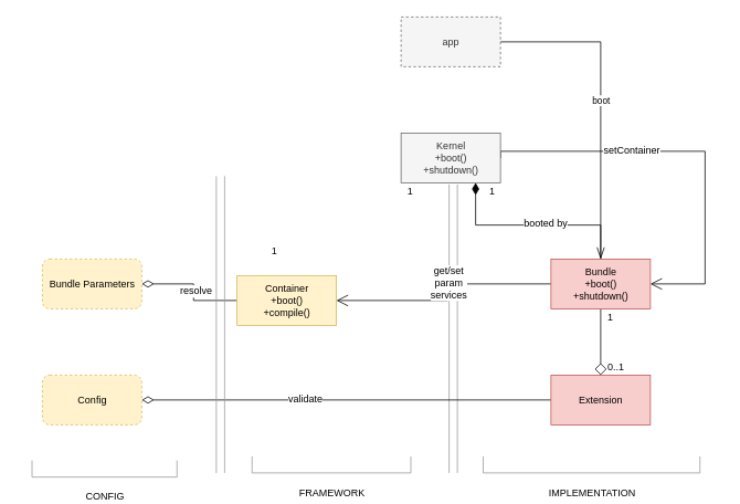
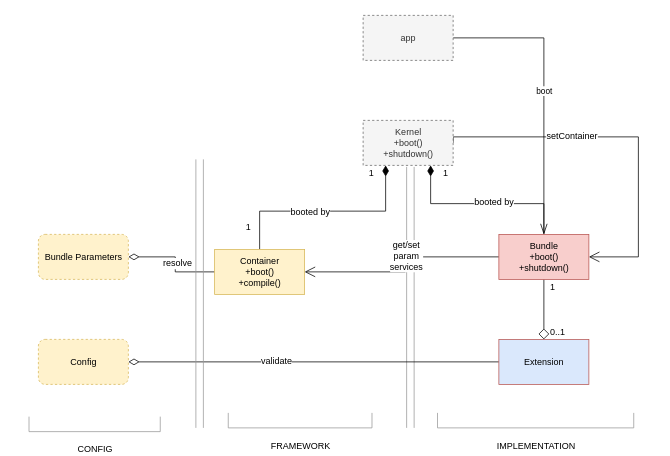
  <mxCell id="0" />
  <mxCell id="1" parent="0" />
  <mxCell id="2" value="" style="group" vertex="1" connectable="0" parent="1"><mxGeometry x="531.5" y="222" width="25" height="348" as="geometry" /></mxCell>
  <mxCell id="3" value="" style="verticalLabelPosition=bottom;shadow=0;dashed=0;align=center;html=1;verticalAlign=top;strokeWidth=1;shape=mxgraph.mockup.markup.line;strokeColor=#999999;direction=north;rounded=1;glass=0;comic=0;" vertex="1" parent="2"><mxGeometry width="20" height="348" as="geometry" /></mxCell>
  <mxCell id="4" value="" style="verticalLabelPosition=bottom;shadow=0;dashed=0;align=center;html=1;verticalAlign=top;strokeWidth=1;shape=mxgraph.mockup.markup.line;strokeColor=#999999;direction=north;rounded=1;glass=0;comic=0;" vertex="1" parent="2"><mxGeometry x="15" width="10" height="348" as="geometry" /></mxCell>
  <mxCell id="5" style="edgeStyle=orthogonalEdgeStyle;rounded=0;orthogonalLoop=1;jettySize=auto;html=1;exitX=1;exitY=0.5;exitDx=0;exitDy=0;entryX=1;entryY=0.5;entryDx=0;entryDy=0;endArrow=open;endFill=0;endSize=12;strokeWidth=1;" edge="1" parent="1" source="7" target="20"><mxGeometry relative="1" as="geometry"><Array as="points"><mxPoint x="850.5" y="182" /><mxPoint x="850.5" y="342" /></Array></mxGeometry></mxCell>
  <mxCell id="6" value="setContainer" style="text;html=1;resizable=0;points=[];align=center;verticalAlign=middle;labelBackgroundColor=#ffffff;" vertex="1" connectable="0" parent="5"><mxGeometry x="-0.309" y="2" relative="1" as="geometry"><mxPoint as="offset" /></mxGeometry></mxCell>
- <mxCell id="7" value="Kernel&lt;br&gt;+boot()&lt;br&gt;+shutdown()" style="rounded=0;whiteSpace=wrap;html=1;fillColor=#f5f5f5;strokeColor=#666666;fontColor=#333333;" vertex="1" parent="1"><mxGeometry x="483.5" y="160" width="120" height="60" as="geometry" /></mxCell>
+ <mxCell id="7" value="Kernel&lt;br&gt;+boot()&lt;br&gt;+shutdown()" style="rounded=0;whiteSpace=wrap;html=1;fillColor=#f5f5f5;strokeColor=#666666;fontColor=#333333;dashed=1;" vertex="1" parent="1"><mxGeometry x="483.5" y="160" width="120" height="60" as="geometry" /></mxCell>
  <mxCell id="8" value="boot" style="edgeStyle=orthogonalEdgeStyle;rounded=0;orthogonalLoop=1;jettySize=auto;html=1;endArrow=openThin;endFill=0;endSize=12;strokeWidth=1;" edge="1" parent="1" source="9" target="20"><mxGeometry relative="1" as="geometry" /></mxCell>
  <mxCell id="9" value="app" style="rounded=0;whiteSpace=wrap;html=1;fillColor=#f5f5f5;strokeColor=#666666;fontColor=#333333;dashed=1;" vertex="1" parent="1"><mxGeometry x="483.5" y="20" width="120" height="60" as="geometry" /></mxCell>
+ <mxCell id="10" style="edgeStyle=orthogonalEdgeStyle;orthogonalLoop=1;jettySize=auto;html=1;exitX=0.5;exitY=0;exitDx=0;exitDy=0;entryX=0.25;entryY=1;entryDx=0;entryDy=0;endArrow=diamondThin;endFill=1;strokeWidth=1;rounded=0;endSize=12;" edge="1" parent="1" source="14" target="7"><mxGeometry relative="1" as="geometry" /></mxCell>
+ <mxCell id="11" value="booted by" style="text;html=1;resizable=0;points=[];align=center;verticalAlign=middle;labelBackgroundColor=#ffffff;" vertex="1" connectable="0" parent="10"><mxGeometry x="-0.158" relative="1" as="geometry"><mxPoint as="offset" /></mxGeometry></mxCell>
  <mxCell id="12" style="edgeStyle=orthogonalEdgeStyle;rounded=0;orthogonalLoop=1;jettySize=auto;html=1;exitX=0;exitY=0.5;exitDx=0;exitDy=0;entryX=1;entryY=0.5;entryDx=0;entryDy=0;endArrow=diamondThin;endFill=0;endSize=12;strokeWidth=1;" edge="1" parent="1" source="14" target="24"><mxGeometry relative="1" as="geometry" /></mxCell>
  <mxCell id="13" value="resolve" style="text;html=1;resizable=0;points=[];align=center;verticalAlign=middle;labelBackgroundColor=#ffffff;" vertex="1" connectable="0" parent="12"><mxGeometry x="-0.05" y="-2" relative="1" as="geometry"><mxPoint as="offset" /></mxGeometry></mxCell>
  <mxCell id="14" value="Container&lt;br&gt;+boot()&lt;br&gt;+compile()" style="rounded=0;whiteSpace=wrap;html=1;fillColor=#fff2cc;strokeColor=#d6b656;" vertex="1" parent="1"><mxGeometry x="285.5" y="332" width="120" height="60" as="geometry" /></mxCell>
  <mxCell id="15" style="edgeStyle=orthogonalEdgeStyle;rounded=0;orthogonalLoop=1;jettySize=auto;html=1;exitX=0.5;exitY=0;exitDx=0;exitDy=0;entryX=0.75;entryY=1;entryDx=0;entryDy=0;endArrow=diamondThin;endFill=1;endSize=12;strokeWidth=1;" edge="1" parent="1" source="20" target="7"><mxGeometry relative="1" as="geometry" /></mxCell>
  <mxCell id="16" value="booted by" style="text;html=1;resizable=0;points=[];align=center;verticalAlign=middle;labelBackgroundColor=#ffffff;" vertex="1" connectable="0" parent="15"><mxGeometry x="-0.11" y="-3" relative="1" as="geometry"><mxPoint as="offset" /></mxGeometry></mxCell>
  <mxCell id="17" style="edgeStyle=orthogonalEdgeStyle;rounded=0;orthogonalLoop=1;jettySize=auto;html=1;exitX=0;exitY=0.5;exitDx=0;exitDy=0;entryX=1;entryY=0.5;entryDx=0;entryDy=0;endArrow=open;endFill=0;endSize=12;strokeWidth=1;" edge="1" parent="1" source="20" target="14"><mxGeometry relative="1" as="geometry" /></mxCell>
  <mxCell id="18" value="get/set&lt;br&gt;param&lt;br&gt;services" style="text;html=1;resizable=0;points=[];align=center;verticalAlign=middle;labelBackgroundColor=#ffffff;" vertex="1" connectable="0" parent="17"><mxGeometry x="-0.108" y="-2" relative="1" as="geometry"><mxPoint as="offset" /></mxGeometry></mxCell>
  <mxCell id="19" value="" style="edgeStyle=orthogonalEdgeStyle;rounded=0;orthogonalLoop=1;jettySize=auto;html=1;endArrow=diamond;endFill=0;endSize=12;strokeWidth=1;" edge="1" parent="1" source="20" target="23"><mxGeometry relative="1" as="geometry" /></mxCell>
  <mxCell id="20" value="Bundle&lt;br&gt;+boot()&lt;br&gt;+shutdown()" style="rounded=0;whiteSpace=wrap;html=1;fillColor=#f8cecc;strokeColor=#b85450;" vertex="1" parent="1"><mxGeometry x="664.5" y="312" width="120" height="60" as="geometry" /></mxCell>
  <mxCell id="21" style="edgeStyle=orthogonalEdgeStyle;rounded=0;orthogonalLoop=1;jettySize=auto;html=1;exitX=0;exitY=0.5;exitDx=0;exitDy=0;entryX=1;entryY=0.5;entryDx=0;entryDy=0;endArrow=diamondThin;endFill=0;endSize=12;strokeWidth=1;" edge="1" parent="1" source="23" target="25"><mxGeometry relative="1" as="geometry" /></mxCell>
  <mxCell id="22" value="validate" style="text;html=1;resizable=0;points=[];align=center;verticalAlign=middle;labelBackgroundColor=#ffffff;" vertex="1" connectable="0" parent="21"><mxGeometry x="0.202" y="-2" relative="1" as="geometry"><mxPoint as="offset" /></mxGeometry></mxCell>
- <mxCell id="23" value="Extension" style="rounded=0;whiteSpace=wrap;html=1;fillColor=#f8cecc;strokeColor=#b85450;" vertex="1" parent="1"><mxGeometry x="664.5" y="452" width="120" height="60" as="geometry" /></mxCell>
+ <mxCell id="23" value="Extension" style="rounded=0;whiteSpace=wrap;html=1;fillColor=#dae8fc;strokeColor=#b85450;" vertex="1" parent="1"><mxGeometry x="664.5" y="452" width="120" height="60" as="geometry" /></mxCell>
  <mxCell id="24" value="Bundle Parameters" style="rounded=1;whiteSpace=wrap;html=1;dashed=1;fillColor=#fff2cc;strokeColor=#d6b656;" vertex="1" parent="1"><mxGeometry x="50.5" y="312" width="120" height="60" as="geometry" /></mxCell>
  <mxCell id="25" value="Config" style="rounded=1;whiteSpace=wrap;html=1;dashed=1;fillColor=#fff2cc;strokeColor=#d6b656;glass=0;comic=0;shadow=0;" vertex="1" parent="1"><mxGeometry x="50.5" y="452" width="120" height="60" as="geometry" /></mxCell>
  <mxCell id="26" value="1" style="text;html=1;strokeColor=none;fillColor=none;align=center;verticalAlign=middle;whiteSpace=wrap;rounded=0;" vertex="1" parent="1"><mxGeometry x="474.5" y="220" width="40" height="20" as="geometry" /></mxCell>
  <mxCell id="27" value="1" style="text;html=1;strokeColor=none;fillColor=none;align=center;verticalAlign=middle;whiteSpace=wrap;rounded=0;" vertex="1" parent="1"><mxGeometry x="573.5" y="220" width="40" height="20" as="geometry" /></mxCell>
  <mxCell id="28" value="1" style="text;html=1;strokeColor=none;fillColor=none;align=center;verticalAlign=middle;whiteSpace=wrap;rounded=0;" vertex="1" parent="1"><mxGeometry x="310.5" y="292" width="40" height="20" as="geometry" /></mxCell>
  <mxCell id="29" value="1" style="text;html=1;resizable=0;points=[];autosize=1;align=left;verticalAlign=top;spacingTop=-4;" vertex="1" parent="1"><mxGeometry x="730.5" y="372" width="20" height="20" as="geometry" /></mxCell>
  <mxCell id="30" value="0..1" style="text;html=1;resizable=0;points=[];autosize=1;align=left;verticalAlign=top;spacingTop=-4;" vertex="1" parent="1"><mxGeometry x="730.5" y="432" width="40" height="20" as="geometry" /></mxCell>
  <mxCell id="31" value="" style="group" vertex="1" connectable="0" parent="1"><mxGeometry x="250.5" y="212" width="25" height="358" as="geometry" /></mxCell>
  <mxCell id="32" value="" style="verticalLabelPosition=bottom;shadow=0;dashed=0;align=center;html=1;verticalAlign=top;strokeWidth=1;shape=mxgraph.mockup.markup.line;strokeColor=#999999;direction=north;rounded=1;glass=0;comic=0;" vertex="1" parent="31"><mxGeometry width="20" height="358" as="geometry" /></mxCell>
  <mxCell id="33" value="" style="verticalLabelPosition=bottom;shadow=0;dashed=0;align=center;html=1;verticalAlign=top;strokeWidth=1;shape=mxgraph.mockup.markup.line;strokeColor=#999999;direction=north;rounded=1;glass=0;comic=0;" vertex="1" parent="31"><mxGeometry x="15" width="10" height="358" as="geometry" /></mxCell>
  <mxCell id="34" value="" style="group" vertex="1" connectable="0" parent="1"><mxGeometry x="20.5" y="555" width="210" height="30" as="geometry" /></mxCell>
  <mxCell id="35" value="CONFIG" style="verticalLabelPosition=bottom;shadow=0;dashed=0;align=center;html=1;verticalAlign=top;strokeWidth=1;shape=mxgraph.mockup.markup.line;strokeColor=#999999;rounded=1;glass=0;comic=0;" vertex="1" parent="34"><mxGeometry x="17.5" y="10" width="175.0" height="20" as="geometry" /></mxCell>
  <mxCell id="36" value="" style="verticalLabelPosition=bottom;shadow=0;dashed=0;align=center;html=1;verticalAlign=top;strokeWidth=1;shape=mxgraph.mockup.markup.line;strokeColor=#999999;direction=north;rounded=1;glass=0;comic=0;" vertex="1" parent="34"><mxGeometry width="35" height="20" as="geometry" /></mxCell>
  <mxCell id="37" value="" style="verticalLabelPosition=bottom;shadow=0;dashed=0;align=center;html=1;verticalAlign=top;strokeWidth=1;shape=mxgraph.mockup.markup.line;strokeColor=#999999;direction=north;rounded=1;glass=0;comic=0;" vertex="1" parent="34"><mxGeometry x="175.0" width="35" height="20" as="geometry" /></mxCell>
  <mxCell id="38" value="" style="group" vertex="1" connectable="0" parent="1"><mxGeometry x="284.5" y="550" width="230" height="30" as="geometry" /></mxCell>
  <mxCell id="39" value="FRAMEWORK" style="verticalLabelPosition=bottom;shadow=0;dashed=0;align=center;html=1;verticalAlign=top;strokeWidth=1;shape=mxgraph.mockup.markup.line;strokeColor=#999999;rounded=1;glass=0;comic=0;" vertex="1" parent="38"><mxGeometry x="19.167" y="10" width="191.667" height="20" as="geometry" /></mxCell>
  <mxCell id="40" value="" style="verticalLabelPosition=bottom;shadow=0;dashed=0;align=center;html=1;verticalAlign=top;strokeWidth=1;shape=mxgraph.mockup.markup.line;strokeColor=#999999;direction=north;rounded=1;glass=0;comic=0;" vertex="1" parent="38"><mxGeometry width="38.333" height="20" as="geometry" /></mxCell>
  <mxCell id="41" value="" style="verticalLabelPosition=bottom;shadow=0;dashed=0;align=center;html=1;verticalAlign=top;strokeWidth=1;shape=mxgraph.mockup.markup.line;strokeColor=#999999;direction=north;rounded=1;glass=0;comic=0;" vertex="1" parent="38"><mxGeometry x="191.667" width="38.333" height="20" as="geometry" /></mxCell>
  <mxCell id="42" value="" style="group" vertex="1" connectable="0" parent="1"><mxGeometry x="556.5" y="550" width="314" height="30" as="geometry" /></mxCell>
  <mxCell id="43" value="IMPLEMENTATION" style="verticalLabelPosition=bottom;shadow=0;dashed=0;align=center;html=1;verticalAlign=top;strokeWidth=1;shape=mxgraph.mockup.markup.line;strokeColor=#999999;rounded=1;glass=0;comic=0;" vertex="1" parent="42"><mxGeometry x="26.167" y="10" width="261.667" height="20" as="geometry" /></mxCell>
  <mxCell id="44" value="" style="verticalLabelPosition=bottom;shadow=0;dashed=0;align=center;html=1;verticalAlign=top;strokeWidth=1;shape=mxgraph.mockup.markup.line;strokeColor=#999999;direction=north;rounded=1;glass=0;comic=0;" vertex="1" parent="42"><mxGeometry width="52.333" height="20" as="geometry" /></mxCell>
  <mxCell id="45" value="" style="verticalLabelPosition=bottom;shadow=0;dashed=0;align=center;html=1;verticalAlign=top;strokeWidth=1;shape=mxgraph.mockup.markup.line;strokeColor=#999999;direction=north;rounded=1;glass=0;comic=0;" vertex="1" parent="42"><mxGeometry x="261.667" width="52.333" height="20" as="geometry" /></mxCell>
